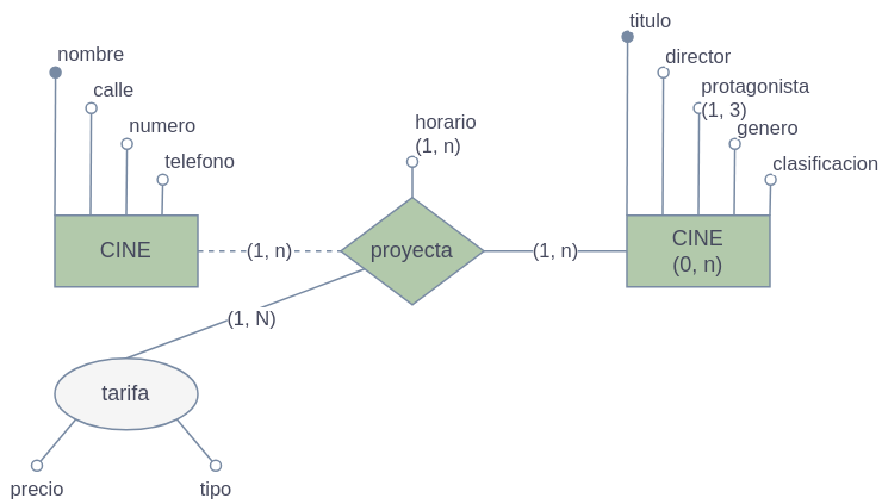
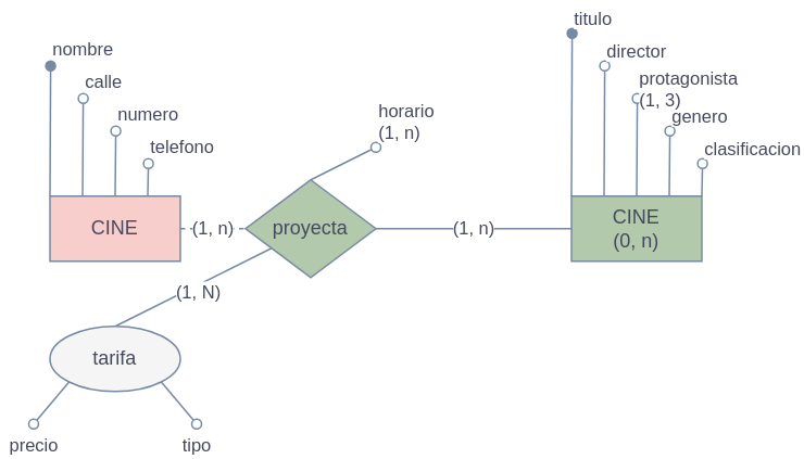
  <mxCell id="0" />
  <mxCell id="1" parent="0" />
  <mxCell id="2" value="(1, n)" style="edgeStyle=none;rounded=0;orthogonalLoop=1;jettySize=auto;html=1;exitX=1;exitY=0.5;exitDx=0;exitDy=0;startArrow=none;startFill=0;endArrow=none;endFill=0;strokeColor=#788AA3;fontColor=#46495D;dashed=1;" edge="1" parent="1" source="7" target="16"><mxGeometry relative="1" as="geometry" /></mxCell>
  <mxCell id="3" value="telefono" style="edgeStyle=none;rounded=1;sketch=0;orthogonalLoop=1;jettySize=auto;html=1;exitX=0.75;exitY=0;exitDx=0;exitDy=0;fontColor=#46495D;endArrow=oval;endFill=0;strokeColor=#788AA3;fillColor=#B2C9AB;align=left;" edge="1" parent="1" source="7"><mxGeometry x="1" y="10" relative="1" as="geometry"><mxPoint x="90.4" y="100" as="targetPoint" /><mxPoint x="10" y="-10" as="offset" /></mxGeometry></mxCell>
  <mxCell id="4" value="numero" style="edgeStyle=none;rounded=1;sketch=0;orthogonalLoop=1;jettySize=auto;html=1;exitX=0.5;exitY=0;exitDx=0;exitDy=0;fontColor=#46495D;endArrow=oval;endFill=0;strokeColor=#788AA3;fillColor=#B2C9AB;align=left;" edge="1" parent="1" source="7"><mxGeometry x="1" y="10" relative="1" as="geometry"><mxPoint x="70.4" y="80" as="targetPoint" /><mxPoint x="10" y="-10" as="offset" /></mxGeometry></mxCell>
  <mxCell id="5" value="calle" style="edgeStyle=none;rounded=1;sketch=0;orthogonalLoop=1;jettySize=auto;html=1;exitX=0.25;exitY=0;exitDx=0;exitDy=0;fontColor=#46495D;endArrow=oval;endFill=0;strokeColor=#788AA3;fillColor=#B2C9AB;align=left;" edge="1" parent="1" source="7"><mxGeometry x="1" y="10" relative="1" as="geometry"><mxPoint x="50.4" y="60" as="targetPoint" /><mxPoint x="10" y="-10" as="offset" /></mxGeometry></mxCell>
  <mxCell id="6" value="nombre" style="edgeStyle=none;rounded=1;sketch=0;orthogonalLoop=1;jettySize=auto;html=1;exitX=0;exitY=0;exitDx=0;exitDy=0;fontColor=#46495D;endArrow=oval;endFill=1;strokeColor=#788AA3;fillColor=#B2C9AB;align=left;" edge="1" parent="1" source="7"><mxGeometry x="1" y="10" relative="1" as="geometry"><mxPoint x="30.4" y="40" as="targetPoint" /><mxPoint x="10" y="-10" as="offset" /></mxGeometry></mxCell>
- <mxCell id="7" value="CINE" style="whiteSpace=wrap;html=1;align=center;fillColor=#B2C9AB;strokeColor=#788AA3;fontColor=#46495D;" parent="1" vertex="1"><mxGeometry x="30" y="120" width="80" height="40" as="geometry" /></mxCell>
+ <mxCell id="7" value="CINE" style="whiteSpace=wrap;html=1;align=center;fillColor=#f8cecc;strokeColor=#788AA3;fontColor=#46495D;" parent="1" vertex="1"><mxGeometry x="30" y="120" width="80" height="40" as="geometry" /></mxCell>
  <mxCell id="8" value="clasificacion" style="edgeStyle=none;rounded=1;sketch=0;orthogonalLoop=1;jettySize=auto;html=1;exitX=1;exitY=0;exitDx=0;exitDy=0;fontColor=#46495D;endArrow=oval;endFill=0;strokeColor=#788AA3;fillColor=#B2C9AB;align=left;labelPosition=right;verticalLabelPosition=top;verticalAlign=bottom;" edge="1" parent="1" source="13"><mxGeometry x="1" relative="1" as="geometry"><mxPoint x="430.4" y="100" as="targetPoint" /><mxPoint as="offset" /></mxGeometry></mxCell>
  <mxCell id="9" value="genero" style="edgeStyle=none;rounded=1;sketch=0;orthogonalLoop=1;jettySize=auto;html=1;exitX=0.75;exitY=0;exitDx=0;exitDy=0;fontColor=#46495D;endArrow=oval;endFill=0;strokeColor=#788AA3;fillColor=#B2C9AB;align=left;labelPosition=right;verticalLabelPosition=top;verticalAlign=bottom;" edge="1" parent="1" source="13"><mxGeometry x="1" relative="1" as="geometry"><mxPoint x="410.4" y="80" as="targetPoint" /><mxPoint as="offset" /></mxGeometry></mxCell>
  <mxCell id="10" value="protagonista&lt;br&gt;(1, 3)" style="edgeStyle=none;rounded=1;sketch=0;orthogonalLoop=1;jettySize=auto;html=1;exitX=0.5;exitY=0;exitDx=0;exitDy=0;fontColor=#46495D;endArrow=oval;endFill=0;strokeColor=#788AA3;fillColor=#B2C9AB;align=left;labelPosition=right;verticalLabelPosition=top;verticalAlign=bottom;" edge="1" parent="1" source="13"><mxGeometry x="0.667" relative="1" as="geometry"><mxPoint x="390.4" y="60" as="targetPoint" /><mxPoint as="offset" /></mxGeometry></mxCell>
  <mxCell id="11" value="director" style="edgeStyle=none;rounded=1;sketch=0;orthogonalLoop=1;jettySize=auto;html=1;exitX=0.25;exitY=0;exitDx=0;exitDy=0;fontColor=#46495D;endArrow=oval;endFill=0;strokeColor=#788AA3;fillColor=#B2C9AB;align=left;labelPosition=right;verticalLabelPosition=top;verticalAlign=bottom;" edge="1" parent="1" source="13"><mxGeometry x="1" relative="1" as="geometry"><mxPoint x="370.4" y="40" as="targetPoint" /><mxPoint as="offset" /></mxGeometry></mxCell>
  <mxCell id="12" value="titulo" style="edgeStyle=none;rounded=1;sketch=0;orthogonalLoop=1;jettySize=auto;html=1;exitX=0;exitY=0;exitDx=0;exitDy=0;fontColor=#46495D;endArrow=oval;endFill=1;strokeColor=#788AA3;fillColor=#B2C9AB;align=left;labelPosition=right;verticalLabelPosition=top;verticalAlign=bottom;" edge="1" parent="1" source="13"><mxGeometry x="1" relative="1" as="geometry"><mxPoint x="350.4" y="20" as="targetPoint" /><mxPoint as="offset" /></mxGeometry></mxCell>
  <mxCell id="13" value="CINE&lt;br&gt;(0, n)" style="whiteSpace=wrap;html=1;align=center;fillColor=#B2C9AB;strokeColor=#788AA3;fontColor=#46495D;" parent="1" vertex="1"><mxGeometry x="350" y="120" width="80" height="40" as="geometry" /></mxCell>
  <mxCell id="14" value="horario&lt;br&gt;(1, n)" style="edgeStyle=none;rounded=0;orthogonalLoop=1;jettySize=auto;html=1;exitX=0.5;exitY=0;exitDx=0;exitDy=0;startArrow=none;startFill=0;endArrow=oval;endFill=0;labelPosition=right;verticalLabelPosition=top;align=left;verticalAlign=bottom;strokeColor=#788AA3;fontColor=#46495D;" edge="1" parent="1" source="16"><mxGeometry x="1" relative="1" as="geometry"><mxPoint x="230" y="90" as="targetPoint" /><mxPoint as="offset" /></mxGeometry></mxCell>
  <mxCell id="15" value="(1, n)" style="edgeStyle=none;rounded=0;orthogonalLoop=1;jettySize=auto;html=1;exitX=1;exitY=0.5;exitDx=0;exitDy=0;entryX=0;entryY=0.5;entryDx=0;entryDy=0;startArrow=none;startFill=0;endArrow=none;endFill=0;strokeColor=#788AA3;fontColor=#46495D;" edge="1" parent="1" source="16" target="13"><mxGeometry relative="1" as="geometry" /></mxCell>
- <mxCell id="16" value="proyecta" style="shape=rhombus;perimeter=rhombusPerimeter;whiteSpace=wrap;html=1;align=center;fillColor=#B2C9AB;strokeColor=#788AA3;fontColor=#46495D;" parent="1" vertex="1"><mxGeometry x="190" y="110" width="80" height="60" as="geometry" /></mxCell>
+ <mxCell id="16" value="proyecta" style="shape=rhombus;perimeter=rhombusPerimeter;whiteSpace=wrap;html=1;align=center;fillColor=#B2C9AB;strokeColor=#788AA3;fontColor=#46495D;" parent="1" vertex="1"><mxGeometry x="150" y="110" width="80" height="60" as="geometry" /></mxCell>
  <mxCell id="17" value="(1, N)" style="edgeStyle=none;rounded=0;orthogonalLoop=1;jettySize=auto;html=1;exitX=0.5;exitY=0;exitDx=0;exitDy=0;endArrow=none;endFill=0;strokeColor=#788AA3;fontColor=#46495D;" edge="1" parent="1" source="20" target="16"><mxGeometry x="0.028" y="-4" relative="1" as="geometry"><mxPoint x="140" y="190" as="targetPoint" /><mxPoint as="offset" /></mxGeometry></mxCell>
  <mxCell id="18" value="precio" style="edgeStyle=none;rounded=0;orthogonalLoop=1;jettySize=auto;html=1;exitX=0;exitY=1;exitDx=0;exitDy=0;startArrow=none;startFill=0;endArrow=oval;endFill=0;labelPosition=right;verticalLabelPosition=bottom;align=center;verticalAlign=top;strokeColor=#788AA3;fontColor=#46495D;" edge="1" parent="1" source="20"><mxGeometry x="1" relative="1" as="geometry"><mxPoint x="20" y="260" as="targetPoint" /><mxPoint as="offset" /></mxGeometry></mxCell>
  <mxCell id="19" value="tipo" style="edgeStyle=none;rounded=0;orthogonalLoop=1;jettySize=auto;html=1;exitX=1;exitY=1;exitDx=0;exitDy=0;startArrow=none;startFill=0;endArrow=oval;endFill=0;labelPosition=right;verticalLabelPosition=bottom;align=center;verticalAlign=top;strokeColor=#788AA3;fontColor=#46495D;" edge="1" parent="1" source="20"><mxGeometry x="1" relative="1" as="geometry"><mxPoint x="120" y="260" as="targetPoint" /><mxPoint as="offset" /></mxGeometry></mxCell>
  <mxCell id="20" value="tarifa" style="ellipse;whiteSpace=wrap;html=1;align=center;fillColor=#f5f5f5;strokeColor=#788AA3;fontColor=#46495D;" vertex="1" parent="1"><mxGeometry x="30" y="200" width="80" height="40" as="geometry" /></mxCell>
